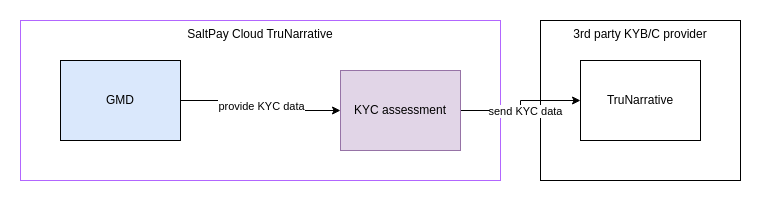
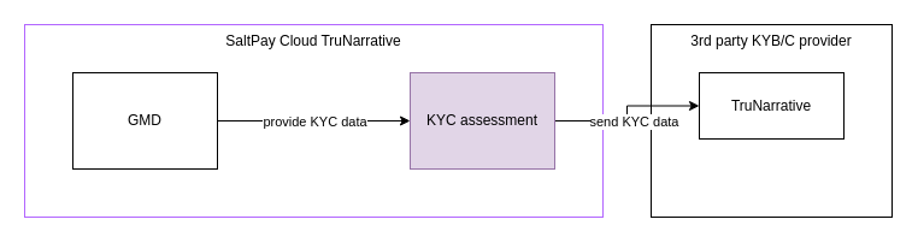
  <mxCell id="0" />
  <mxCell id="1" parent="0" />
  <mxCell id="2" value="&lt;div align=&quot;right&quot;&gt;3rd party KYB/C provider&lt;br&gt;&lt;/div&gt;" style="rounded=0;whiteSpace=wrap;html=1;verticalAlign=top;" vertex="1" parent="1"><mxGeometry x="540" y="20" width="200" height="160" as="geometry" /></mxCell>
  <mxCell id="3" value="&lt;div align=&quot;right&quot;&gt;SaltPay Cloud TruNarrative&lt;br&gt;&lt;/div&gt;" style="rounded=0;whiteSpace=wrap;html=1;verticalAlign=top;strokeColor=#B266FF;" vertex="1" parent="1"><mxGeometry x="20" y="20" width="480" height="160" as="geometry" /></mxCell>
  <mxCell id="4" value="" style="edgeStyle=orthogonalEdgeStyle;rounded=0;orthogonalLoop=1;jettySize=auto;html=1;" edge="1" parent="1" source="6" target="10"><mxGeometry relative="1" as="geometry" /></mxCell>
  <mxCell id="5" value="send KYC data" style="edgeLabel;html=1;align=center;verticalAlign=middle;resizable=0;points=[];" vertex="1" connectable="0" parent="4"><mxGeometry x="-0.214" y="1" relative="1" as="geometry"><mxPoint x="13" y="1" as="offset" /></mxGeometry></mxCell>
- <mxCell id="6" value="KYC assessment" style="rounded=0;whiteSpace=wrap;html=1;fillColor=#e1d5e7;strokeColor=#9673a6;" vertex="1" parent="1"><mxGeometry x="340" y="70" width="120" height="80" as="geometry" /></mxCell>
+ <mxCell id="6" value="KYC assessment" style="rounded=0;whiteSpace=wrap;html=1;fillColor=#e1d5e7;strokeColor=#9673a6;" vertex="1" parent="1"><mxGeometry x="340" y="60" width="120" height="80" as="geometry" /></mxCell>
  <mxCell id="7" value="" style="edgeStyle=orthogonalEdgeStyle;rounded=0;orthogonalLoop=1;jettySize=auto;html=1;" edge="1" parent="1" source="9" target="6"><mxGeometry relative="1" as="geometry" /></mxCell>
  <mxCell id="8" value="provide KYC data" style="edgeLabel;html=1;align=center;verticalAlign=middle;resizable=0;points=[];" vertex="1" connectable="0" parent="7"><mxGeometry x="-0.003" relative="1" as="geometry"><mxPoint as="offset" /></mxGeometry></mxCell>
- <mxCell id="9" value="GMD" style="rounded=0;whiteSpace=wrap;html=1;fillColor=#dae8fc;" vertex="1" parent="1"><mxGeometry x="60" y="60" width="120" height="80" as="geometry" /></mxCell>
- <mxCell id="10" value="&lt;div&gt;TruNarrative&lt;/div&gt;" style="rounded=0;whiteSpace=wrap;html=1;" vertex="1" parent="1"><mxGeometry x="580" y="60" width="120" height="80" as="geometry" /></mxCell>
+ <mxCell id="9" value="GMD" style="rounded=0;whiteSpace=wrap;html=1;" vertex="1" parent="1"><mxGeometry x="60" y="60" width="120" height="80" as="geometry" /></mxCell>
+ <mxCell id="10" value="&lt;div&gt;TruNarrative&lt;/div&gt;" style="rounded=0;whiteSpace=wrap;html=1;" vertex="1" parent="1"><mxGeometry x="580" y="60" width="120" height="55" as="geometry" /></mxCell>
